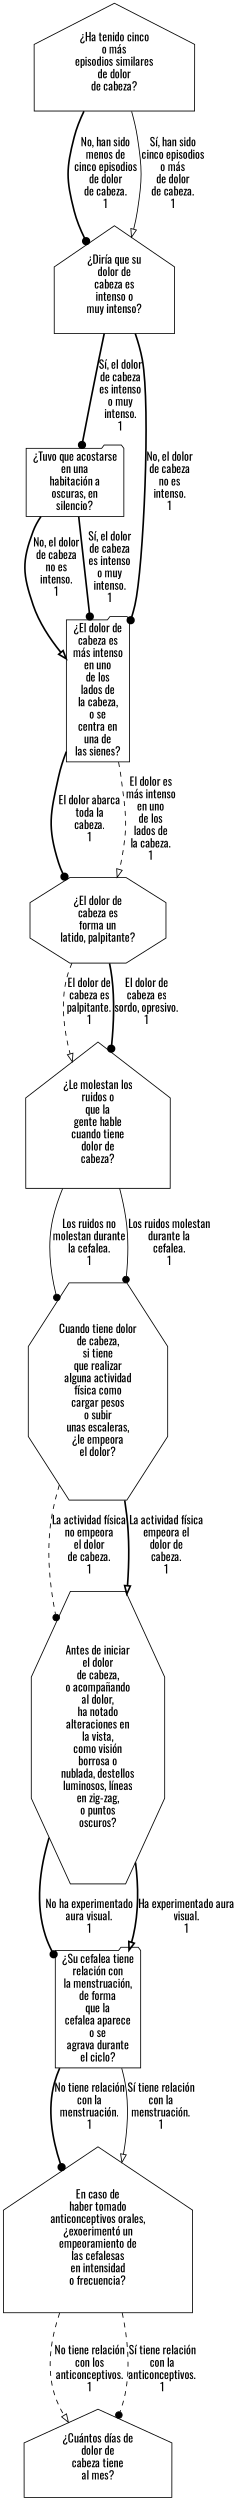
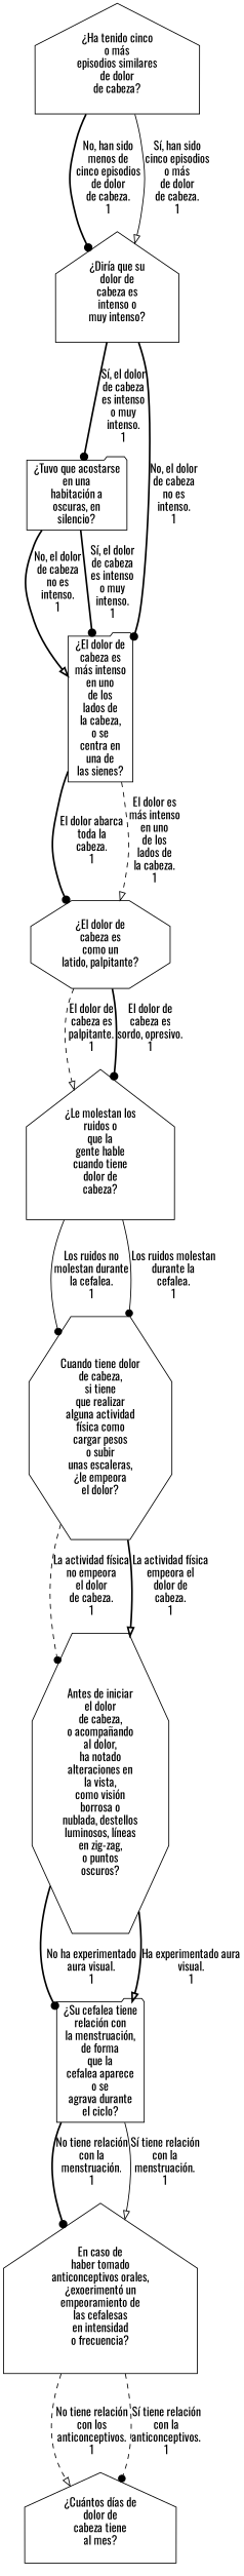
  digraph {
    fontname=Oswald
    node [shape=house fontname=Oswald]
    edge [style=bold arrowhead=dot fontname=Oswald]
    n1 [label="¿Ha tenido cinco\no más\nepisodios similares\nde dolor\nde cabeza?"]
    n2 [label="¿Diría que su\ndolor de\ncabeza es\nintenso o\nmuy intenso?"]
    n3 [label="¿Tuvo que acostarse\nen una\nhabitación a\noscuras, en\nsilencio?" shape=folder]
    n4 [label="¿El dolor de\ncabeza es\nmás intenso\nen uno\nde los\nlados de\nla cabeza,\no se\ncentra en\nuna de\nlas sienes?" shape=folder]
-   n5 [label="¿El dolor de\ncabeza es\nforma un\nlatido, palpitante?" shape=octagon]
+   n5 [label="¿El dolor de\ncabeza es\ncomo un\nlatido, palpitante?" shape=octagon]
    n6 [label="¿Le molestan los\nruidos o\nque la\ngente hable\ncuando tiene\ndolor de\ncabeza?"]
    n7 [label="Cuando tiene dolor\nde cabeza,\nsi tiene\nque realizar\nalguna actividad\nfísica como\ncargar pesos\no subir\nunas escaleras,\n¿le empeora\nel dolor?" shape=octagon]
    n8 [label="Antes de iniciar\nel dolor\nde cabeza,\no acompañando\nal dolor,\nha notado\nalteraciones en\nla vista,\ncomo visión\nborrosa o\nnublada, destellos\nluminosos, líneas\nen zig-zag,\no puntos\noscuros?" shape=octagon]
    n9 [label="¿Su cefalea tiene\nrelación con\nla menstruación,\nde forma\nque la\ncefalea aparece\no se\nagrava durante\nel ciclo?" shape=folder]
    n10 [label="En caso de\nhaber tomado\nanticonceptivos orales,\n¿exoerimentó un\nempeoramiento de\nlas cefalesas\nen intensidad\no frecuencia?"]
    n11 [label="¿Cuántos días de\ndolor de\ncabeza tiene\nal mes?"]
    n1 -> n2 [label="No, han sido\nmenos de\ncinco episodios\nde dolor\nde cabeza.\n1"]
    n1 -> n2 [label="Sí, han sido\ncinco episodios\no más\nde dolor\nde cabeza.\n1" style=solid arrowhead=onormal]
    n2 -> n3 [label="Sí, el dolor\nde cabeza\nes intenso\no muy\nintenso.\n1"]
    n2 -> n4 [label="No, el dolor\nde cabeza\nno es\nintenso.\n1"]
    n3 -> n4 [label="No, el dolor\nde cabeza\nno es\nintenso.\n1" arrowhead=onormal]
    n3 -> n4 [label="Sí, el dolor\nde cabeza\nes intenso\no muy\nintenso.\n1"]
    n4 -> n5 [label="El dolor abarca\ntoda la\ncabeza.\n1"]
    n4 -> n5 [label="El dolor es\nmás intenso\nen uno\nde los\nlados de\nla cabeza.\n1" style=dashed arrowhead=onormal]
    n5 -> n6 [label="El dolor de\ncabeza es\npalpitante.\n1" style=dashed arrowhead=onormal]
    n5 -> n6 [label="El dolor de\ncabeza es\nsordo, opresivo.\n1"]
    n6 -> n7 [label="Los ruidos no\nmolestan durante\nla cefalea.\n1" style=solid]
    n6 -> n7 [label="Los ruidos molestan\ndurante la\ncefalea.\n1" style=solid]
    n7 -> n8 [label="La actividad física\nno empeora\nel dolor\nde cabeza.\n1" style=dashed]
    n7 -> n8 [label="La actividad física\nempeora el\ndolor de\ncabeza.\n1" arrowhead=onormal]
    n8 -> n9 [label="No ha experimentado\naura visual.\n1"]
    n8 -> n9 [label="Ha experimentado aura\nvisual.\n1" arrowhead=onormal]
    n9 -> n10 [label="No tiene relación\ncon la\nmenstruación.\n1"]
    n9 -> n10 [label="Sí tiene relación\ncon la\nmenstruación.\n1" style=solid arrowhead=onormal]
    n10 -> n11 [label="No tiene relación\ncon los\nanticonceptivos.\n1" style=dashed arrowhead=onormal]
    n10 -> n11 [label="Sí tiene relación\ncon la\nanticonceptivos.\n1" style=dashed]
  }
